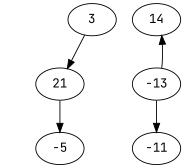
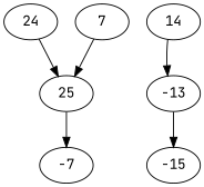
  digraph {
    fontname="JetBrains Mono"
    node [fontname="JetBrains Mono"]
    edge [fontname="JetBrains Mono"]
-   n2 [label=21]
-   n3 [label=-5]
+   n1 [label=24]
+   n2 [label=25]
+   n3 [label=-7]
    n4 [label=14]
    n5 [label=-13]
-   n6 [label=3]
-   n7 [label=-11]
+   n6 [label=7]
+   n7 [label=-15]
+   n1 -> n2
    n2 -> n3
-   n5 -> n4
+   n4 -> n5
    n5 -> n7
    n6 -> n2
  }
